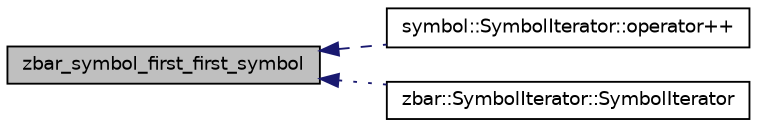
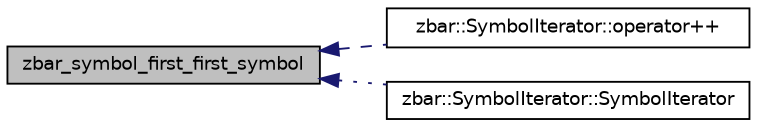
  digraph {
    rankdir=LR
    node [color=black fillcolor=white fontname=Helvetica fontsize=10 shape=record style=filled]
    edge [color=midnightblue dir=back fontname=Helvetica fontsize=10 labelfontname=Helvetica labelfontsize=10]
    n1 [fillcolor=grey75 fontcolor=black height=0.2 label=zbar_symbol_first_first_symbol width=0.4]
-   n2 [height=0.2 label="symbol::SymbolIterator::operator++" width=0.4]
+   n2 [height=0.2 label="zbar::SymbolIterator::operator++" width=0.4]
    n3 [height=0.2 label="zbar::SymbolIterator::SymbolIterator" width=0.4]
    n1 -> n2 [style=dashed]
    n1 -> n3 [style=dotted]
  }
